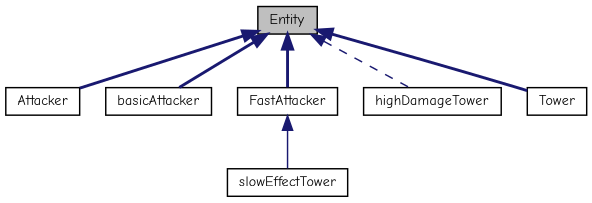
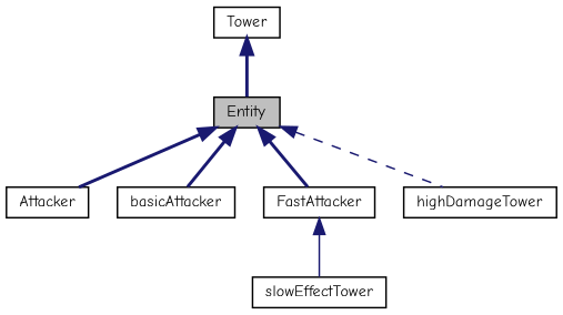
  digraph {
    fontname="Comic Neue"
    node [color=black fillcolor=white fontname="Comic Neue" fontsize=10 shape=record style=filled]
    edge [color=midnightblue dir=back fontname="Comic Neue" fontsize=10 labelfontname=Helvetica labelfontsize=10 style=bold]
    n1 [fillcolor=grey75 fontcolor=black height=0.2 label=Entity width=0.4]
    n2 [height=0.2 label=Attacker width=0.4]
    n3 [height=0.2 label=basicAttacker width=0.4]
    n4 [height=0.2 label=FastAttacker width=0.4]
    n5 [height=0.2 label=highDamageTower width=0.4]
    n6 [height=0.2 label=Tower width=0.4]
    n7 [height=0.2 label=slowEffectTower width=0.4]
    n1 -> n2
    n1 -> n3
    n1 -> n4
    n1 -> n5 [style=dashed]
-   n1 -> n6
+   n6 -> n1
    n4 -> n7 [style=solid]
  }
